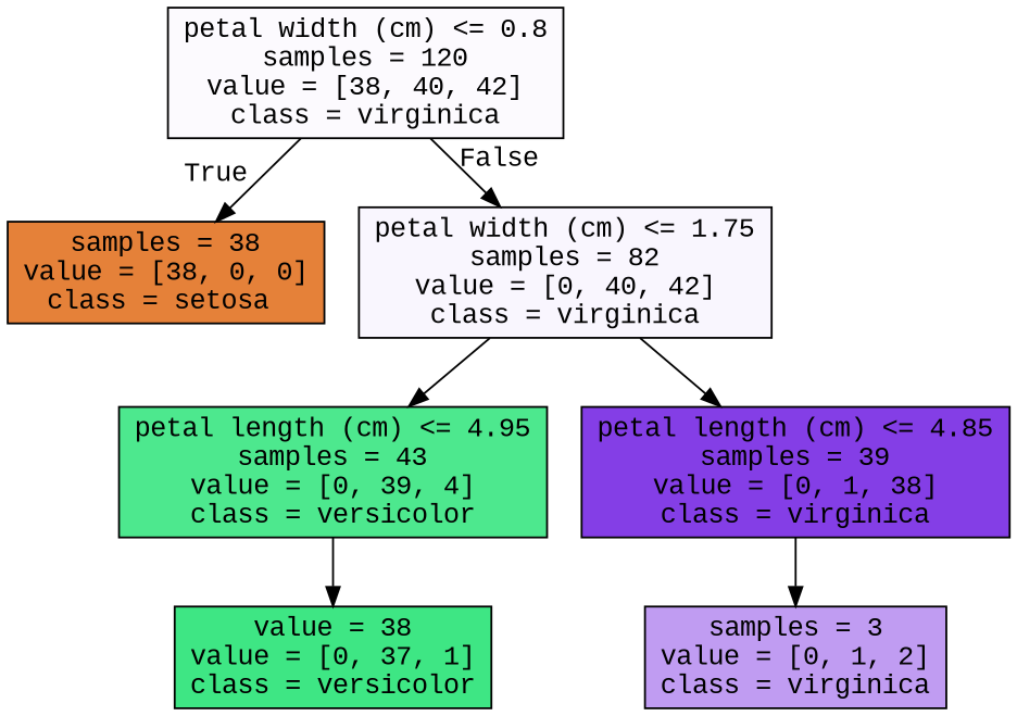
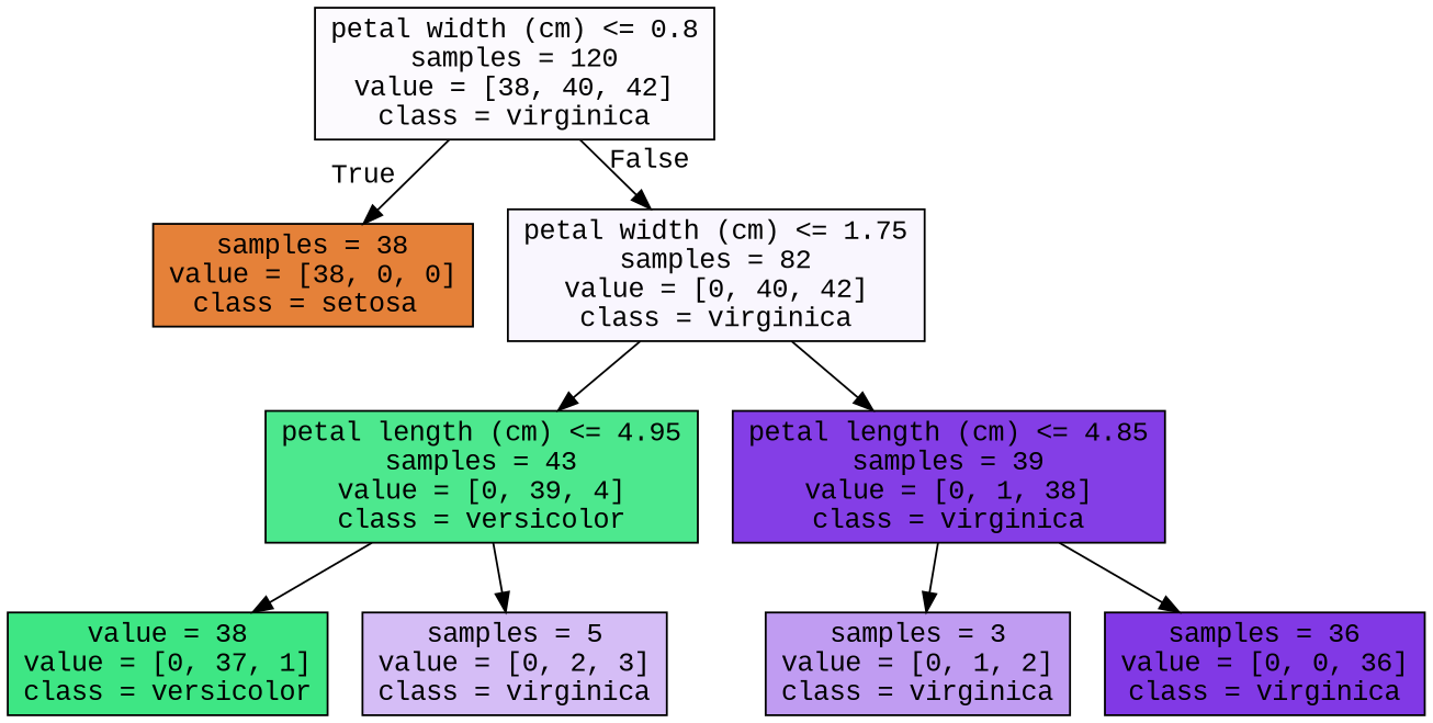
  digraph {
    fontname="Liberation Mono"
    node [color=black fontname="Liberation Mono" shape=box style=filled]
    edge [fontname="Liberation Mono"]
    n1 [fillcolor="#fcfafe" label="petal width (cm) <= 0.8\nsamples = 120\nvalue = [38, 40, 42]\nclass = virginica"]
    n2 [fillcolor="#e58139" label="samples = 38\nvalue = [38, 0, 0]\nclass = setosa "]
    n3 [fillcolor="#f9f6fe" label="petal width (cm) <= 1.75\nsamples = 82\nvalue = [0, 40, 42]\nclass = virginica"]
    n4 [fillcolor="#4de88e" label="petal length (cm) <= 4.95\nsamples = 43\nvalue = [0, 39, 4]\nclass = versicolor"]
    n5 [fillcolor="#843ee6" label="petal length (cm) <= 4.85\nsamples = 39\nvalue = [0, 1, 38]\nclass = virginica"]
    n6 [fillcolor="#3ee684" label="value = 38\nvalue = [0, 37, 1]\nclass = versicolor"]
+   n7 [fillcolor="#d5bdf6" label="samples = 5\nvalue = [0, 2, 3]\nclass = virginica"]
    n8 [fillcolor="#c09cf2" label="samples = 3\nvalue = [0, 1, 2]\nclass = virginica"]
+   n9 [fillcolor="#8139e5" label="samples = 36\nvalue = [0, 0, 36]\nclass = virginica"]
    n1 -> n2 [headlabel=True labelangle=45 labeldistance=2.5]
    n1 -> n3 [headlabel=False labelangle=-45 labeldistance=2.5]
    n3 -> n4
    n3 -> n5
    n4 -> n6
+   n4 -> n7
    n5 -> n8
+   n5 -> n9
  }
